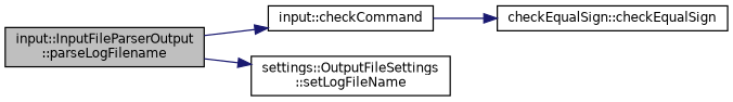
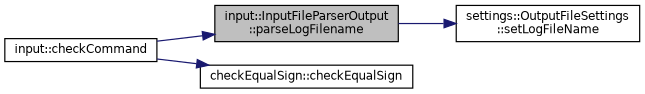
  digraph {
    rankdir=LR
    node [color=black fillcolor=white fontname=Helvetica fontsize=10 shape=record style=filled]
    edge [color=midnightblue fontname=Helvetica fontsize=10 labelfontname=Helvetica labelfontsize=10 style=solid]
    n1 [fillcolor=grey75 fontcolor=black height=0.2 label="input::InputFileParserOutput\l::parseLogFilename" width=0.4]
    n2 [height=0.2 label="input::checkCommand" width=0.4]
    n3 [height=0.2 label="settings::OutputFileSettings\l::setLogFileName" width=0.4]
    n4 [height=0.2 label="checkEqualSign::checkEqualSign" width=0.4]
-   n1 -> n2
+   n2 -> n1
    n1 -> n3
    n2 -> n4
  }
